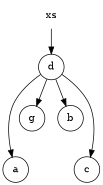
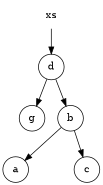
  digraph {
    node [shape=circle]
    n1 [label=xs shape=plaintext]
    n2 [label=d]
    n3 [label=b]
    n4 [label=g]
    n5 [label=a]
    n6 [label=c]
    n1 -> n2
    n2 -> n3
    n2 -> n4
-   n2 -> n5
-   n2 -> n6
+   n3 -> n5
+   n3 -> n6
  }
